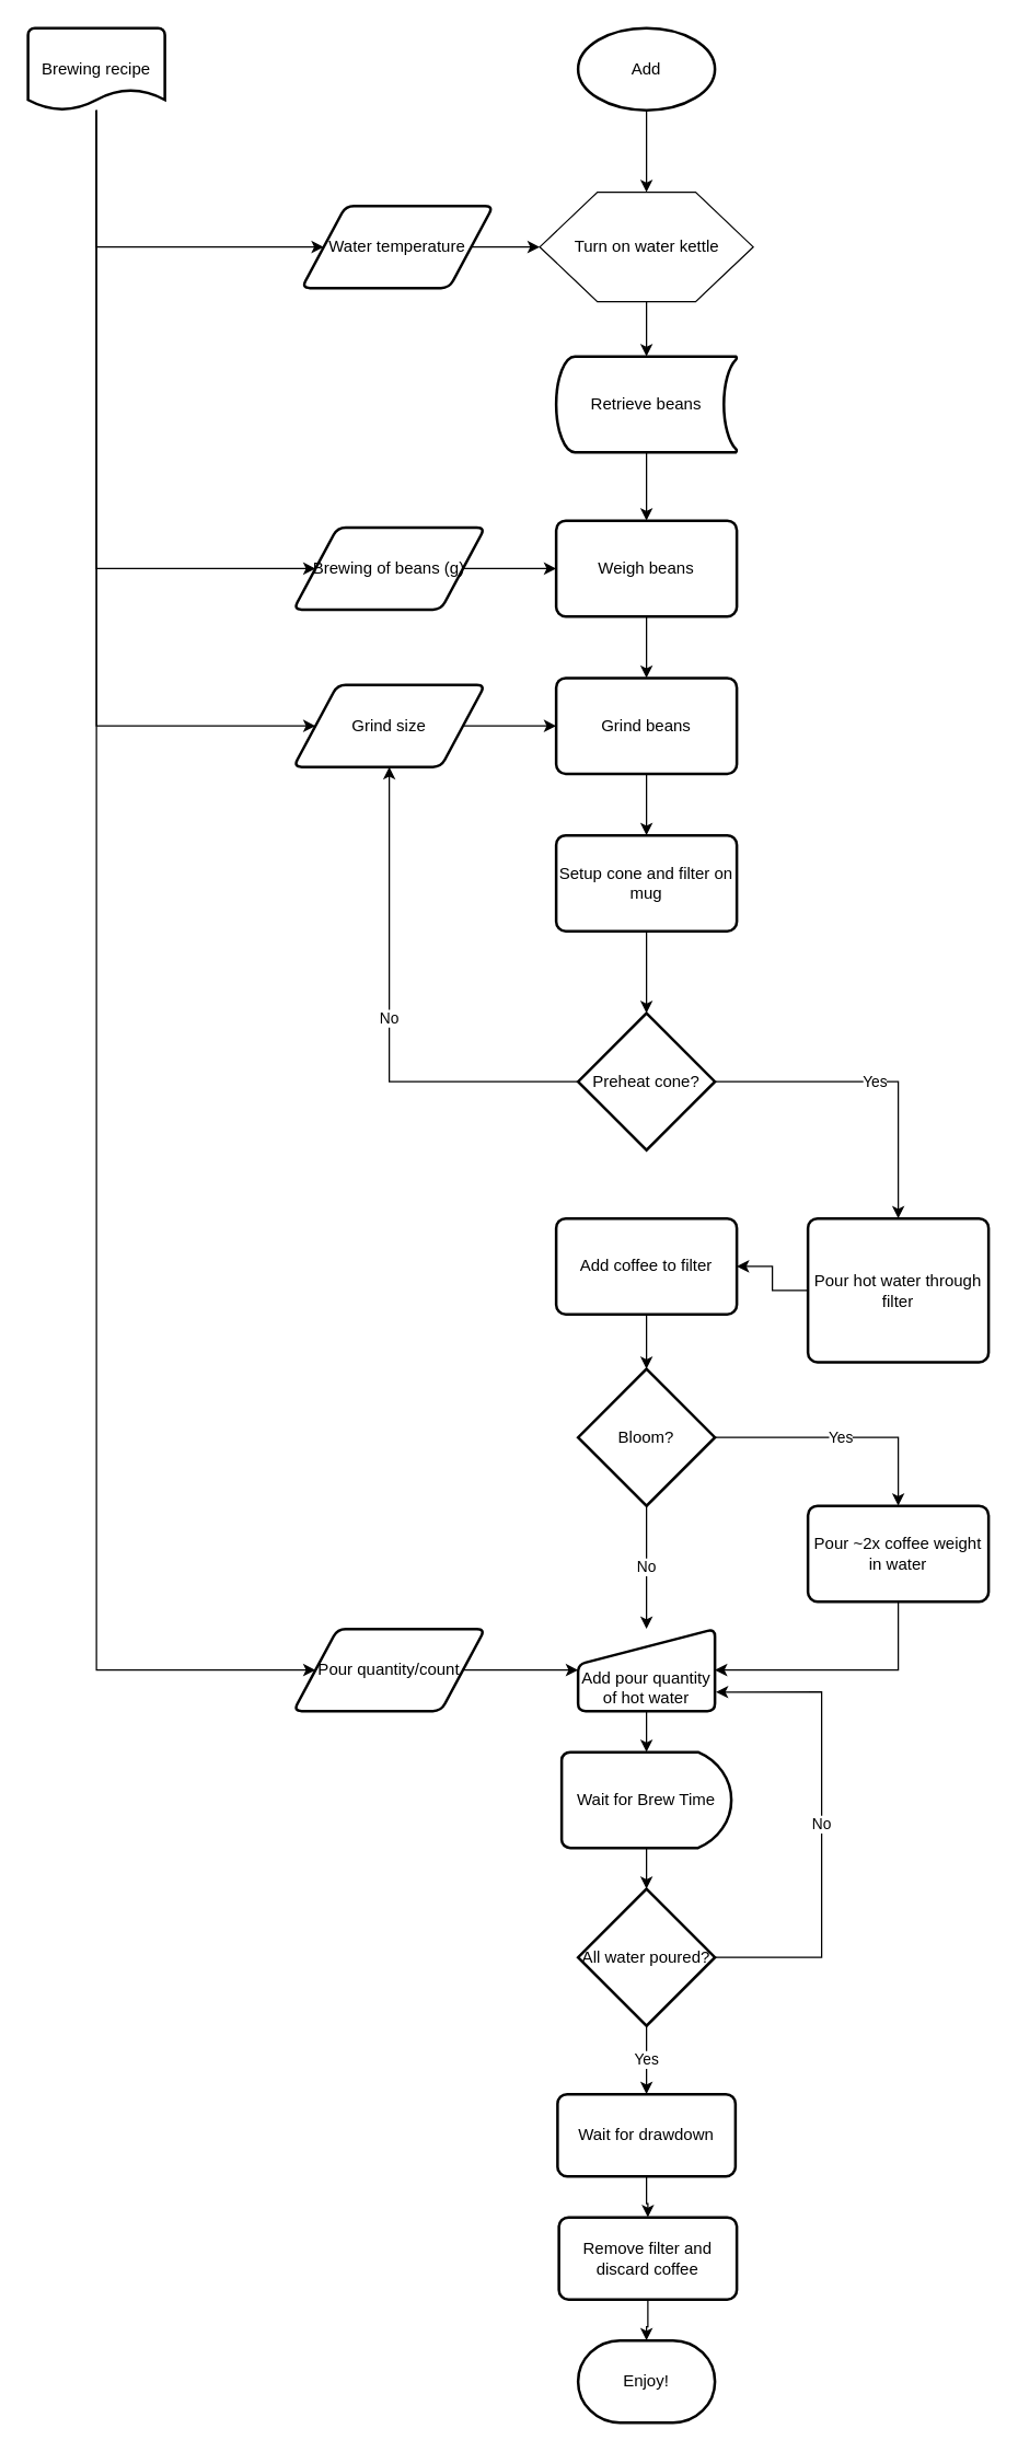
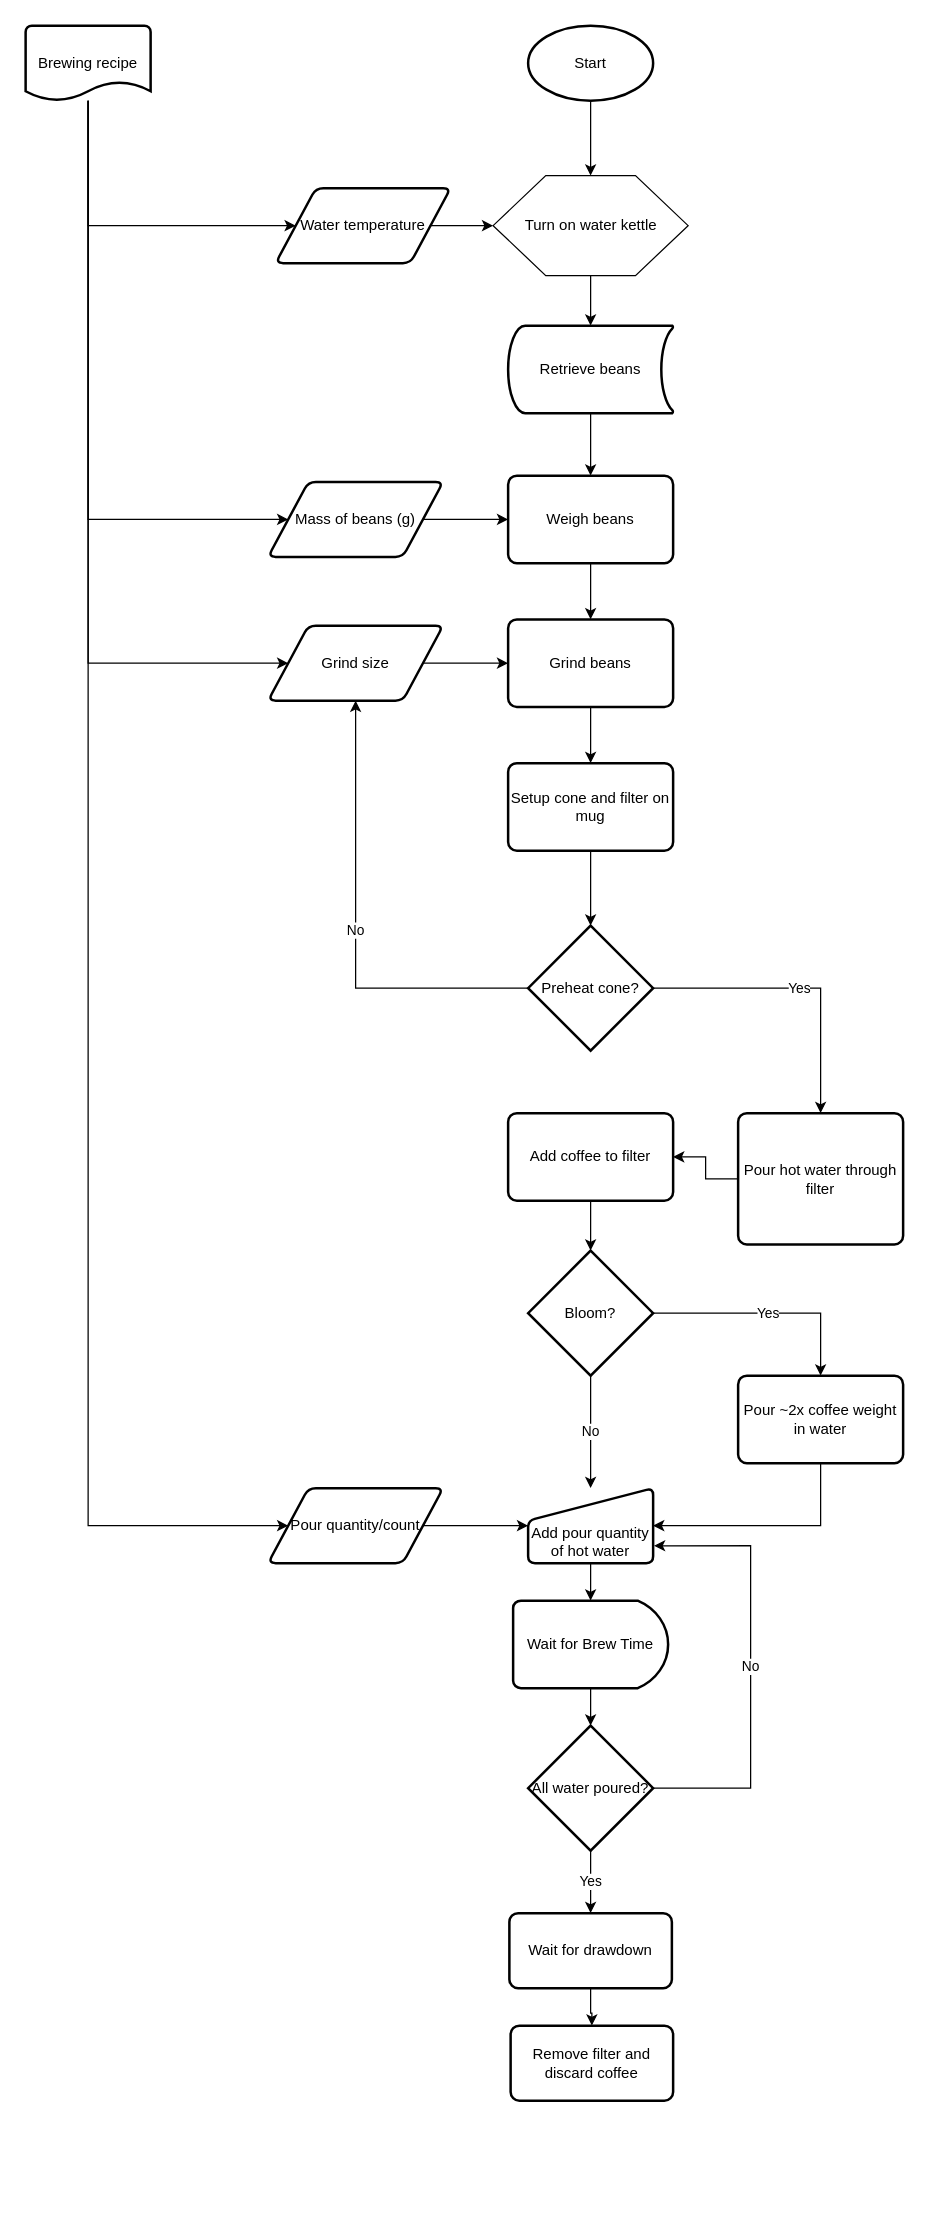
  <mxCell id="0" />
  <mxCell id="1" parent="0" />
  <mxCell id="2" style="edgeStyle=orthogonalEdgeStyle;rounded=0;orthogonalLoop=1;jettySize=auto;html=1;" edge="1" parent="1" source="3" target="9"><mxGeometry relative="1" as="geometry" /></mxCell>
- <mxCell id="3" value="Add" style="strokeWidth=2;html=1;shape=mxgraph.flowchart.start_1;whiteSpace=wrap;" vertex="1" parent="1"><mxGeometry x="422" y="20" width="100" height="60" as="geometry" /></mxCell>
+ <mxCell id="3" value="Start" style="strokeWidth=2;html=1;shape=mxgraph.flowchart.start_1;whiteSpace=wrap;" vertex="1" parent="1"><mxGeometry x="422" y="20" width="100" height="60" as="geometry" /></mxCell>
  <mxCell id="4" style="edgeStyle=orthogonalEdgeStyle;rounded=0;orthogonalLoop=1;jettySize=auto;html=1;" edge="1" parent="1" source="5" target="11"><mxGeometry relative="1" as="geometry" /></mxCell>
  <mxCell id="5" value="Retrieve beans" style="strokeWidth=2;html=1;shape=mxgraph.flowchart.stored_data;whiteSpace=wrap;" vertex="1" parent="1"><mxGeometry x="406" y="260" width="132" height="70" as="geometry" /></mxCell>
  <mxCell id="6" style="edgeStyle=orthogonalEdgeStyle;rounded=0;orthogonalLoop=1;jettySize=auto;html=1;" edge="1" parent="1" source="7" target="43"><mxGeometry relative="1" as="geometry" /></mxCell>
  <mxCell id="7" value="Wait for Brew Time" style="strokeWidth=2;html=1;shape=mxgraph.flowchart.delay;whiteSpace=wrap;" vertex="1" parent="1"><mxGeometry x="410" y="1280" width="124" height="70" as="geometry" /></mxCell>
  <mxCell id="8" style="edgeStyle=orthogonalEdgeStyle;rounded=0;orthogonalLoop=1;jettySize=auto;html=1;" edge="1" parent="1" source="9" target="5"><mxGeometry relative="1" as="geometry" /></mxCell>
  <mxCell id="9" value="Turn on water kettle" style="verticalLabelPosition=middle;verticalAlign=middle;html=1;shape=hexagon;perimeter=hexagonPerimeter2;arcSize=6;size=0.27;labelPosition=center;align=center;" vertex="1" parent="1"><mxGeometry x="394" y="140" width="156" height="80" as="geometry" /></mxCell>
  <mxCell id="10" style="edgeStyle=orthogonalEdgeStyle;rounded=0;orthogonalLoop=1;jettySize=auto;html=1;" edge="1" parent="1" source="11" target="13"><mxGeometry relative="1" as="geometry" /></mxCell>
  <mxCell id="11" value="Weigh beans" style="rounded=1;whiteSpace=wrap;html=1;absoluteArcSize=1;arcSize=14;strokeWidth=2;" vertex="1" parent="1"><mxGeometry x="406" y="380" width="132" height="70" as="geometry" /></mxCell>
  <mxCell id="12" style="edgeStyle=orthogonalEdgeStyle;rounded=0;orthogonalLoop=1;jettySize=auto;html=1;" edge="1" parent="1" source="13" target="33"><mxGeometry relative="1" as="geometry" /></mxCell>
  <mxCell id="13" value="Grind beans" style="rounded=1;whiteSpace=wrap;html=1;absoluteArcSize=1;arcSize=14;strokeWidth=2;" vertex="1" parent="1"><mxGeometry x="406" y="495" width="132" height="70" as="geometry" /></mxCell>
  <mxCell id="14" style="edgeStyle=orthogonalEdgeStyle;rounded=0;orthogonalLoop=1;jettySize=auto;html=1;" edge="1" parent="1" source="15" target="48"><mxGeometry relative="1" as="geometry" /></mxCell>
  <mxCell id="15" value="Wait for drawdown" style="rounded=1;whiteSpace=wrap;html=1;absoluteArcSize=1;arcSize=14;strokeWidth=2;" vertex="1" parent="1"><mxGeometry x="407" y="1530" width="130" height="60" as="geometry" /></mxCell>
  <mxCell id="16" value="Yes" style="edgeStyle=orthogonalEdgeStyle;rounded=0;orthogonalLoop=1;jettySize=auto;html=1;entryX=0.5;entryY=0;entryDx=0;entryDy=0;" edge="1" parent="1" source="17" target="39"><mxGeometry relative="1" as="geometry" /></mxCell>
  <mxCell id="17" value="Bloom?" style="strokeWidth=2;html=1;shape=mxgraph.flowchart.decision;whiteSpace=wrap;" vertex="1" parent="1"><mxGeometry x="422" y="1000" width="100" height="100" as="geometry" /></mxCell>
  <mxCell id="18" value="Yes" style="edgeStyle=orthogonalEdgeStyle;rounded=0;orthogonalLoop=1;jettySize=auto;html=1;" edge="1" parent="1" source="20" target="35"><mxGeometry relative="1" as="geometry" /></mxCell>
  <mxCell id="19" value="No" style="edgeStyle=orthogonalEdgeStyle;rounded=0;orthogonalLoop=1;jettySize=auto;html=1;" edge="1" parent="1" source="20" target="24"><mxGeometry relative="1" as="geometry" /></mxCell>
  <mxCell id="20" value="Preheat cone?" style="strokeWidth=2;html=1;shape=mxgraph.flowchart.decision;whiteSpace=wrap;" vertex="1" parent="1"><mxGeometry x="422" y="740" width="100" height="100" as="geometry" /></mxCell>
  <mxCell id="21" style="edgeStyle=orthogonalEdgeStyle;rounded=0;orthogonalLoop=1;jettySize=auto;html=1;" edge="1" parent="1" source="22" target="11"><mxGeometry relative="1" as="geometry" /></mxCell>
- <mxCell id="22" value="Brewing of beans (g)" style="shape=parallelogram;html=1;strokeWidth=2;perimeter=parallelogramPerimeter;whiteSpace=wrap;rounded=1;arcSize=12;size=0.23;" vertex="1" parent="1"><mxGeometry x="214" y="385" width="140" height="60" as="geometry" /></mxCell>
+ <mxCell id="22" value="Mass of beans (g)" style="shape=parallelogram;html=1;strokeWidth=2;perimeter=parallelogramPerimeter;whiteSpace=wrap;rounded=1;arcSize=12;size=0.23;" vertex="1" parent="1"><mxGeometry x="214" y="385" width="140" height="60" as="geometry" /></mxCell>
  <mxCell id="23" style="edgeStyle=orthogonalEdgeStyle;rounded=0;orthogonalLoop=1;jettySize=auto;html=1;" edge="1" parent="1" source="24" target="13"><mxGeometry relative="1" as="geometry" /></mxCell>
  <mxCell id="24" value="Grind size" style="shape=parallelogram;html=1;strokeWidth=2;perimeter=parallelogramPerimeter;whiteSpace=wrap;rounded=1;arcSize=12;size=0.23;" vertex="1" parent="1"><mxGeometry x="214" y="500" width="140" height="60" as="geometry" /></mxCell>
  <mxCell id="25" style="edgeStyle=orthogonalEdgeStyle;rounded=0;orthogonalLoop=1;jettySize=auto;html=1;" edge="1" parent="1" source="29" target="22"><mxGeometry relative="1" as="geometry"><Array as="points"><mxPoint x="70" y="415" /></Array></mxGeometry></mxCell>
  <mxCell id="26" style="edgeStyle=orthogonalEdgeStyle;rounded=0;orthogonalLoop=1;jettySize=auto;html=1;entryX=0;entryY=0.5;entryDx=0;entryDy=0;" edge="1" parent="1" source="29" target="24"><mxGeometry relative="1" as="geometry"><Array as="points"><mxPoint x="70" y="530" /></Array></mxGeometry></mxCell>
  <mxCell id="27" style="edgeStyle=orthogonalEdgeStyle;rounded=0;orthogonalLoop=1;jettySize=auto;html=1;" edge="1" parent="1" source="29" target="31"><mxGeometry relative="1" as="geometry"><Array as="points"><mxPoint x="70" y="180" /></Array></mxGeometry></mxCell>
  <mxCell id="28" style="edgeStyle=orthogonalEdgeStyle;rounded=0;orthogonalLoop=1;jettySize=auto;html=1;entryX=0;entryY=0.5;entryDx=0;entryDy=0;" edge="1" parent="1" source="29" target="50"><mxGeometry relative="1" as="geometry"><Array as="points"><mxPoint x="70" y="1220" /></Array></mxGeometry></mxCell>
  <mxCell id="29" value="Brewing recipe" style="strokeWidth=2;html=1;shape=mxgraph.flowchart.document2;whiteSpace=wrap;size=0.25;" vertex="1" parent="1"><mxGeometry x="20" y="20" width="100" height="60" as="geometry" /></mxCell>
  <mxCell id="30" style="edgeStyle=orthogonalEdgeStyle;rounded=0;orthogonalLoop=1;jettySize=auto;html=1;" edge="1" parent="1" source="31" target="9"><mxGeometry relative="1" as="geometry" /></mxCell>
  <mxCell id="31" value="Water temperature" style="shape=parallelogram;html=1;strokeWidth=2;perimeter=parallelogramPerimeter;whiteSpace=wrap;rounded=1;arcSize=12;size=0.23;" vertex="1" parent="1"><mxGeometry x="220" y="150" width="140" height="60" as="geometry" /></mxCell>
  <mxCell id="32" style="edgeStyle=orthogonalEdgeStyle;rounded=0;orthogonalLoop=1;jettySize=auto;html=1;" edge="1" parent="1" source="33" target="20"><mxGeometry relative="1" as="geometry" /></mxCell>
  <mxCell id="33" value="Setup cone and filter on mug" style="rounded=1;whiteSpace=wrap;html=1;absoluteArcSize=1;arcSize=14;strokeWidth=2;" vertex="1" parent="1"><mxGeometry x="406" y="610" width="132" height="70" as="geometry" /></mxCell>
  <mxCell id="34" style="edgeStyle=orthogonalEdgeStyle;rounded=0;orthogonalLoop=1;jettySize=auto;html=1;" edge="1" parent="1" source="35" target="37"><mxGeometry relative="1" as="geometry" /></mxCell>
  <mxCell id="35" value="Pour hot water through filter" style="rounded=1;whiteSpace=wrap;html=1;absoluteArcSize=1;arcSize=14;strokeWidth=2;" vertex="1" parent="1"><mxGeometry x="590" y="890" width="132" height="105" as="geometry" /></mxCell>
  <mxCell id="36" style="edgeStyle=orthogonalEdgeStyle;rounded=0;orthogonalLoop=1;jettySize=auto;html=1;" edge="1" parent="1" source="37" target="17"><mxGeometry relative="1" as="geometry" /></mxCell>
  <mxCell id="37" value="Add coffee to filter" style="rounded=1;whiteSpace=wrap;html=1;absoluteArcSize=1;arcSize=14;strokeWidth=2;" vertex="1" parent="1"><mxGeometry x="406" y="890" width="132" height="70" as="geometry" /></mxCell>
  <mxCell id="38" style="edgeStyle=orthogonalEdgeStyle;rounded=0;orthogonalLoop=1;jettySize=auto;html=1;entryX=1;entryY=0.5;entryDx=0;entryDy=0;exitX=0.5;exitY=1;exitDx=0;exitDy=0;" edge="1" parent="1" source="39" target="44"><mxGeometry relative="1" as="geometry"><mxPoint x="472.059" y="1179" as="targetPoint" /></mxGeometry></mxCell>
  <mxCell id="39" value="Pour ~2x coffee weight in water" style="rounded=1;whiteSpace=wrap;html=1;absoluteArcSize=1;arcSize=14;strokeWidth=2;" vertex="1" parent="1"><mxGeometry x="590" y="1100" width="132" height="70" as="geometry" /></mxCell>
  <mxCell id="40" value="No" style="edgeStyle=orthogonalEdgeStyle;rounded=0;orthogonalLoop=1;jettySize=auto;html=1;" edge="1" parent="1" source="17" target="44"><mxGeometry relative="1" as="geometry"><mxPoint x="472" y="1179" as="targetPoint" /></mxGeometry></mxCell>
  <mxCell id="41" value="Yes" style="edgeStyle=orthogonalEdgeStyle;rounded=0;orthogonalLoop=1;jettySize=auto;html=1;" edge="1" parent="1" source="43" target="15"><mxGeometry relative="1" as="geometry" /></mxCell>
  <mxCell id="42" value="No" style="edgeStyle=orthogonalEdgeStyle;rounded=0;orthogonalLoop=1;jettySize=auto;html=1;entryX=1.007;entryY=0.769;entryDx=0;entryDy=0;entryPerimeter=0;exitX=1;exitY=0.5;exitDx=0;exitDy=0;exitPerimeter=0;" edge="1" parent="1" source="43" target="44"><mxGeometry relative="1" as="geometry"><mxPoint x="422" y="1435" as="sourcePoint" /><mxPoint x="520" y="1244.98" as="targetPoint" /><Array as="points"><mxPoint x="600" y="1430" /><mxPoint x="600" y="1236" /></Array></mxGeometry></mxCell>
  <mxCell id="43" value="All water poured?" style="strokeWidth=2;html=1;shape=mxgraph.flowchart.decision;whiteSpace=wrap;" vertex="1" parent="1"><mxGeometry x="422" y="1380" width="100" height="100" as="geometry" /></mxCell>
  <mxCell id="44" value="Add pour quantity of hot water" style="html=1;strokeWidth=2;shape=manualInput;whiteSpace=wrap;rounded=1;size=26;arcSize=11;verticalAlign=bottom;" vertex="1" parent="1"><mxGeometry x="422" y="1190" width="100" height="60" as="geometry" /></mxCell>
  <mxCell id="45" style="edgeStyle=orthogonalEdgeStyle;rounded=0;orthogonalLoop=1;jettySize=auto;html=1;entryX=0.5;entryY=0;entryDx=0;entryDy=0;entryPerimeter=0;" edge="1" parent="1" source="44" target="7"><mxGeometry relative="1" as="geometry" /></mxCell>
- <mxCell id="46" value="Enjoy!" style="strokeWidth=2;html=1;shape=mxgraph.flowchart.terminator;whiteSpace=wrap;" vertex="1" parent="1"><mxGeometry x="422" y="1710" width="100" height="60" as="geometry" /></mxCell>
- <mxCell id="47" style="edgeStyle=orthogonalEdgeStyle;rounded=0;orthogonalLoop=1;jettySize=auto;html=1;" edge="1" parent="1" source="48" target="46"><mxGeometry relative="1" as="geometry" /></mxCell>
  <mxCell id="48" value="Remove filter and discard coffee" style="rounded=1;whiteSpace=wrap;html=1;absoluteArcSize=1;arcSize=14;strokeWidth=2;" vertex="1" parent="1"><mxGeometry x="408" y="1620" width="130" height="60" as="geometry" /></mxCell>
  <mxCell id="49" style="edgeStyle=orthogonalEdgeStyle;rounded=0;orthogonalLoop=1;jettySize=auto;html=1;" edge="1" parent="1" source="50" target="44"><mxGeometry relative="1" as="geometry" /></mxCell>
  <mxCell id="50" value="Pour quantity/count" style="shape=parallelogram;html=1;strokeWidth=2;perimeter=parallelogramPerimeter;whiteSpace=wrap;rounded=1;arcSize=12;size=0.23;" vertex="1" parent="1"><mxGeometry x="214" y="1190" width="140" height="60" as="geometry" /></mxCell>
